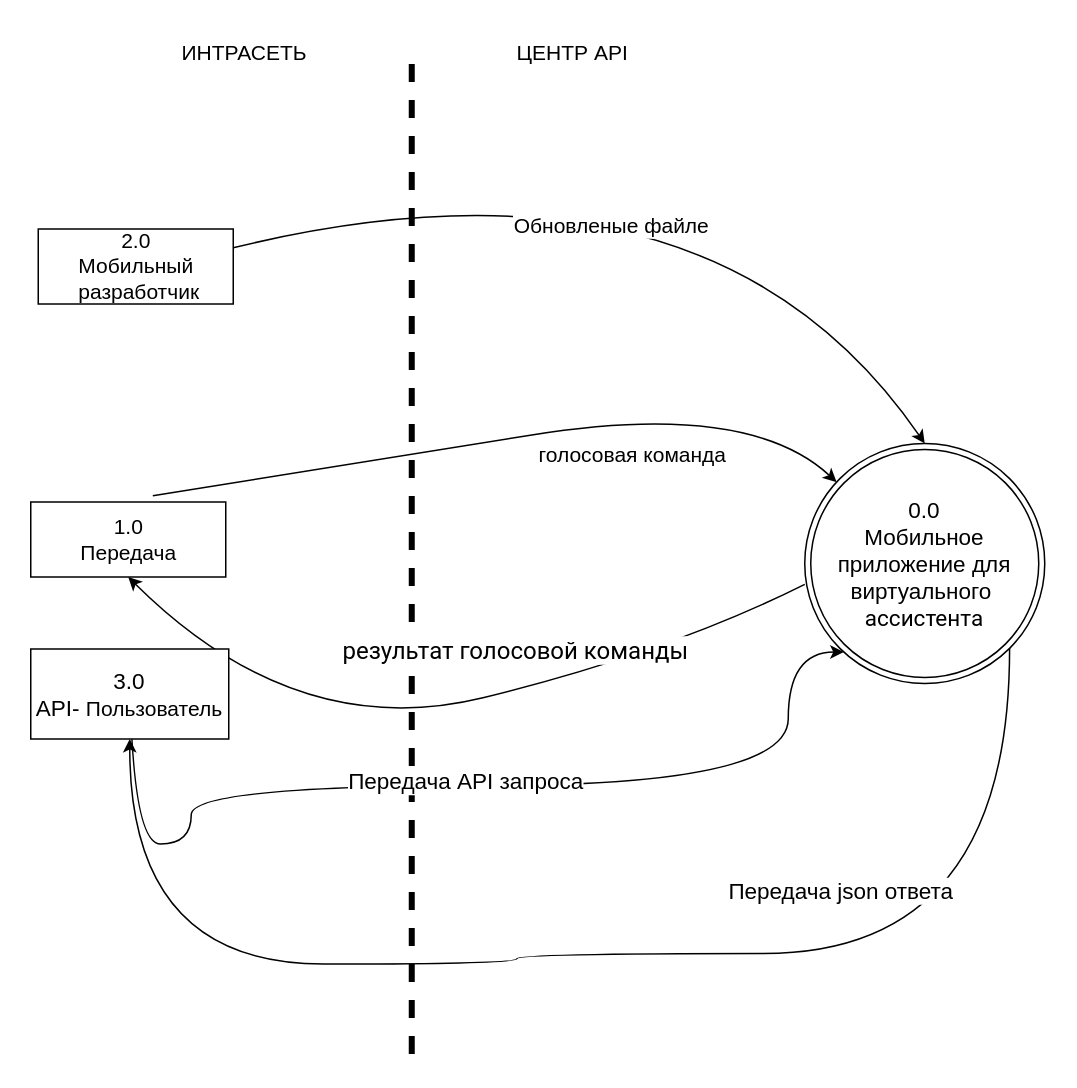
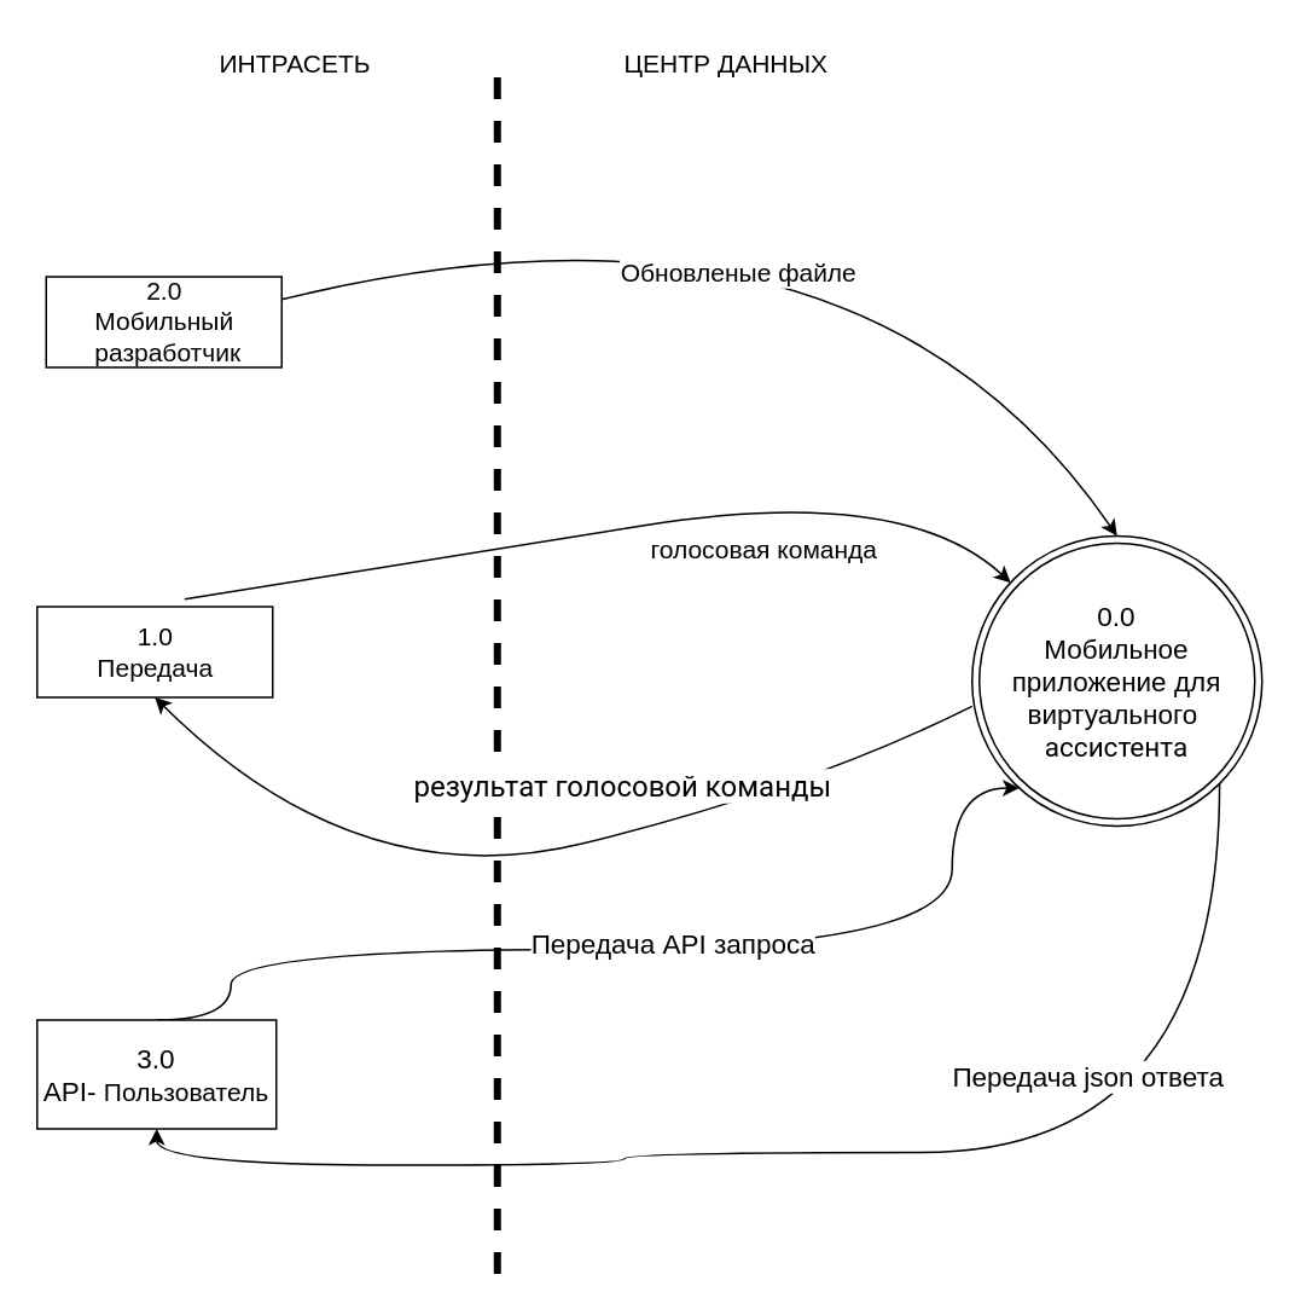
  <mxCell id="0" />
  <mxCell id="1" parent="0" />
  <mxCell id="2" value="" style="endArrow=none;html=1;rounded=0;fontSize=12;dashed=1;strokeWidth=4;shadow=0;fontStyle=0" parent="1" edge="1"><mxGeometry width="50" height="50" relative="1" as="geometry"><mxPoint x="274" y="42" as="sourcePoint" /><mxPoint x="274" y="703" as="targetPoint" /></mxGeometry></mxCell>
  <mxCell id="3" style="edgeStyle=orthogonalEdgeStyle;curved=1;rounded=0;orthogonalLoop=1;jettySize=auto;html=1;exitX=1;exitY=1;exitDx=0;exitDy=0;entryX=0.5;entryY=1;entryDx=0;entryDy=0;fontSize=15;" edge="1" parent="1" source="5" target="18"><mxGeometry relative="1" as="geometry"><Array as="points"><mxPoint x="673" y="635" /><mxPoint x="344" y="635" /><mxPoint x="344" y="642" /><mxPoint x="86" y="642" /></Array></mxGeometry></mxCell>
  <mxCell id="4" value="Передача json ответа" style="edgeLabel;html=1;align=center;verticalAlign=middle;resizable=0;points=[];fontSize=15;" vertex="1" connectable="0" parent="3"><mxGeometry x="-0.377" y="-34" relative="1" as="geometry"><mxPoint x="-22" y="-9" as="offset" /></mxGeometry></mxCell>
  <mxCell id="5" value="&lt;span style=&quot;font-size: 15px;&quot;&gt;&lt;font style=&quot;font-size: 15px;&quot;&gt;0.0&lt;br&gt;&lt;/font&gt;&lt;/span&gt;&lt;div style=&quot;font-size: 15px;&quot;&gt;&lt;span style=&quot;background-color: initial;&quot;&gt;&lt;font style=&quot;font-size: 15px;&quot;&gt;Мобильное приложение для виртуального&amp;nbsp;&lt;/font&gt;&lt;/span&gt;&lt;/div&gt;&lt;span style=&quot;font-family: Roboto, -apple-system, BlinkMacSystemFont, &amp;quot;Apple Color Emoji&amp;quot;, &amp;quot;Segoe UI&amp;quot;, Oxygen, Ubuntu, Cantarell, &amp;quot;Fira Sans&amp;quot;, &amp;quot;Droid Sans&amp;quot;, &amp;quot;Helvetica Neue&amp;quot;, sans-serif; background-color: rgb(255, 255, 255); font-size: 15px;&quot;&gt;&lt;font style=&quot;font-size: 15px;&quot;&gt;ассистента&lt;/font&gt;&lt;/span&gt;" style="ellipse;shape=doubleEllipse;whiteSpace=wrap;html=1;aspect=fixed;fontStyle=0;fontSize=14;" parent="1" vertex="1"><mxGeometry x="536" y="295" width="160" height="160" as="geometry" /></mxCell>
  <mxCell id="6" value="&lt;div style=&quot;line-height: 0.9;&quot;&gt;&lt;br&gt;&lt;/div&gt;&lt;div style=&quot;display:none&quot; id=&quot;SDCloudData&quot;&gt;&lt;/div&gt;" style="text;whiteSpace=wrap;html=1;fontStyle=0" parent="1" vertex="1"><mxGeometry x="261" y="35" width="3" height="15" as="geometry" /></mxCell>
  <mxCell id="7" value="1.0&lt;br style=&quot;font-size: 14px;&quot;&gt;Передача&lt;div style=&quot;display: none; font-size: 14px;&quot; id=&quot;SDCloudData&quot;&gt;&lt;/div&gt;" style="html=1;dashed=0;whitespace=wrap;fontStyle=0;fontSize=14;" parent="1" vertex="1"><mxGeometry x="20" y="334" width="130" height="50" as="geometry" /></mxCell>
- <mxCell id="8" value="ИНТРАСЕТЬ&amp;nbsp; &amp;nbsp; &amp;nbsp; &amp;nbsp; &amp;nbsp; &amp;nbsp; &amp;nbsp; &amp;nbsp; &amp;nbsp; &amp;nbsp; &amp;nbsp; &amp;nbsp; &amp;nbsp; &amp;nbsp; &amp;nbsp; &amp;nbsp; &amp;nbsp; &amp;nbsp; ЦЕНТР АPI&lt;div style=&quot;display: none; font-size: 14px;&quot; id=&quot;SDCloudData&quot;&gt;&lt;/div&gt;" style="text;whiteSpace=wrap;html=1;strokeWidth=2;fontStyle=0;fontSize=14;" parent="1" vertex="1"><mxGeometry x="119" y="20" width="381" height="30" as="geometry" /></mxCell>
+ <mxCell id="8" value="ИНТРАСЕТЬ&amp;nbsp; &amp;nbsp; &amp;nbsp; &amp;nbsp; &amp;nbsp; &amp;nbsp; &amp;nbsp; &amp;nbsp; &amp;nbsp; &amp;nbsp; &amp;nbsp; &amp;nbsp; &amp;nbsp; &amp;nbsp; &amp;nbsp; &amp;nbsp; &amp;nbsp; &amp;nbsp; ЦЕНТР ДАННЫХ&lt;div style=&quot;display: none; font-size: 14px;&quot; id=&quot;SDCloudData&quot;&gt;&lt;/div&gt;" style="text;whiteSpace=wrap;html=1;strokeWidth=2;fontStyle=0;fontSize=14;" parent="1" vertex="1"><mxGeometry x="119" y="20" width="381" height="30" as="geometry" /></mxCell>
  <mxCell id="9" value="2.0&lt;br style=&quot;font-size: 14px;&quot;&gt;Мобильный&lt;br&gt;&amp;nbsp;разработчик&lt;div style=&quot;display: none; font-size: 14px;&quot; id=&quot;SDCloudData&quot;&gt;&lt;/div&gt;" style="html=1;dashed=0;whitespace=wrap;fontStyle=0;fontSize=14;" parent="1" vertex="1"><mxGeometry x="25" y="152" width="130" height="50" as="geometry" /></mxCell>
  <mxCell id="10" value="" style="curved=1;endArrow=classic;html=1;rounded=0;fontSize=19;exitX=0.626;exitY=-0.083;exitDx=0;exitDy=0;exitPerimeter=0;fontStyle=0" parent="1" source="7" target="5" edge="1"><mxGeometry width="50" height="50" relative="1" as="geometry"><mxPoint x="135" y="312" as="sourcePoint" /><mxPoint x="583.48" y="359.48" as="targetPoint" /><Array as="points"><mxPoint x="208" y="313" /><mxPoint x="498" y="266" /></Array></mxGeometry></mxCell>
  <mxCell id="11" value="&lt;font style=&quot;font-size: 14px;&quot;&gt;голосовая команда&lt;/font&gt;" style="edgeLabel;html=1;align=center;verticalAlign=middle;resizable=0;points=[];fontSize=19;fontStyle=0" parent="10" vertex="1" connectable="0"><mxGeometry x="0.241" y="-22" relative="1" as="geometry"><mxPoint x="20" y="-3" as="offset" /></mxGeometry></mxCell>
  <mxCell id="12" value="" style="curved=1;endArrow=classic;html=1;rounded=0;fontSize=19;exitX=0;exitY=0.587;exitDx=0;exitDy=0;entryX=0.5;entryY=1;entryDx=0;entryDy=0;fontStyle=0;exitPerimeter=0;" parent="1" source="5" target="7" edge="1"><mxGeometry width="50" height="50" relative="1" as="geometry"><mxPoint x="109" y="130" as="sourcePoint" /><mxPoint x="159" y="80" as="targetPoint" /><Array as="points"><mxPoint x="446" y="434" /><mxPoint x="197" y="495" /></Array></mxGeometry></mxCell>
  <mxCell id="13" value="&lt;span style=&quot;font-family: Roboto, -apple-system, BlinkMacSystemFont, &amp;quot;Apple Color Emoji&amp;quot;, &amp;quot;Segoe UI&amp;quot;, Oxygen, Ubuntu, Cantarell, &amp;quot;Fira Sans&amp;quot;, &amp;quot;Droid Sans&amp;quot;, &amp;quot;Helvetica Neue&amp;quot;, sans-serif; font-size: 16px; text-align: start;&quot;&gt;результат голосовой команды&lt;/span&gt;" style="edgeLabel;html=1;align=center;verticalAlign=middle;resizable=0;points=[];fontSize=14;fontStyle=0" parent="12" vertex="1" connectable="0"><mxGeometry x="0.404" y="-17" relative="1" as="geometry"><mxPoint x="136" y="-48" as="offset" /></mxGeometry></mxCell>
  <mxCell id="14" value="" style="curved=1;endArrow=classic;html=1;rounded=0;fontSize=14;exitX=1;exitY=0.25;exitDx=0;exitDy=0;entryX=0.5;entryY=0;entryDx=0;entryDy=0;fontStyle=0" parent="1" source="9" target="5" edge="1"><mxGeometry width="50" height="50" relative="1" as="geometry"><mxPoint x="269" y="160" as="sourcePoint" /><mxPoint x="319" y="110" as="targetPoint" /><Array as="points"><mxPoint x="473" y="87" /></Array></mxGeometry></mxCell>
  <mxCell id="15" value="Обновленые файле" style="edgeLabel;html=1;align=center;verticalAlign=middle;resizable=0;points=[];fontSize=14;fontStyle=0" parent="14" vertex="1" connectable="0"><mxGeometry x="0.3" y="-18" relative="1" as="geometry"><mxPoint x="-80" y="11" as="offset" /></mxGeometry></mxCell>
  <mxCell id="16" style="edgeStyle=orthogonalEdgeStyle;rounded=0;orthogonalLoop=1;jettySize=auto;html=1;exitX=0.5;exitY=0;exitDx=0;exitDy=0;fontSize=15;curved=1;" edge="1" parent="1" source="18" target="5"><mxGeometry relative="1" as="geometry"><Array as="points"><mxPoint x="127" y="562" /><mxPoint x="127" y="523" /><mxPoint x="525" y="523" /><mxPoint x="525" y="434" /></Array></mxGeometry></mxCell>
  <mxCell id="17" value="Передача АPI запроса" style="edgeLabel;html=1;align=center;verticalAlign=middle;resizable=0;points=[];fontSize=15;" vertex="1" connectable="0" parent="16"><mxGeometry x="0.069" y="4" relative="1" as="geometry"><mxPoint as="offset" /></mxGeometry></mxCell>
- <mxCell id="18" value="3.0&lt;br&gt;API-&amp;nbsp;&lt;span style=&quot;font-size: 14px;&quot;&gt;Пользователь&lt;/span&gt;" style="rounded=0;whiteSpace=wrap;html=1;fontSize=15;" vertex="1" parent="1"><mxGeometry x="20" y="432" width="132" height="60" as="geometry" /></mxCell>
+ <mxCell id="18" value="3.0&lt;br&gt;API-&amp;nbsp;&lt;span style=&quot;font-size: 14px;&quot;&gt;Пользователь&lt;/span&gt;" style="rounded=0;whiteSpace=wrap;html=1;fontSize=15;" vertex="1" parent="1"><mxGeometry x="20" y="562" width="132" height="60" as="geometry" /></mxCell>
